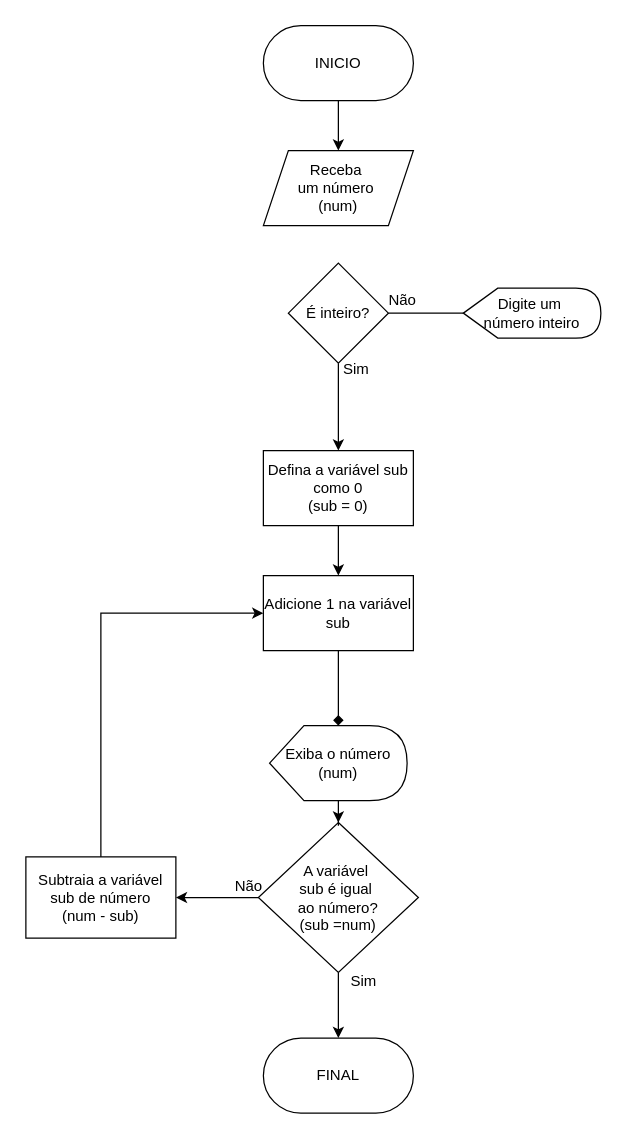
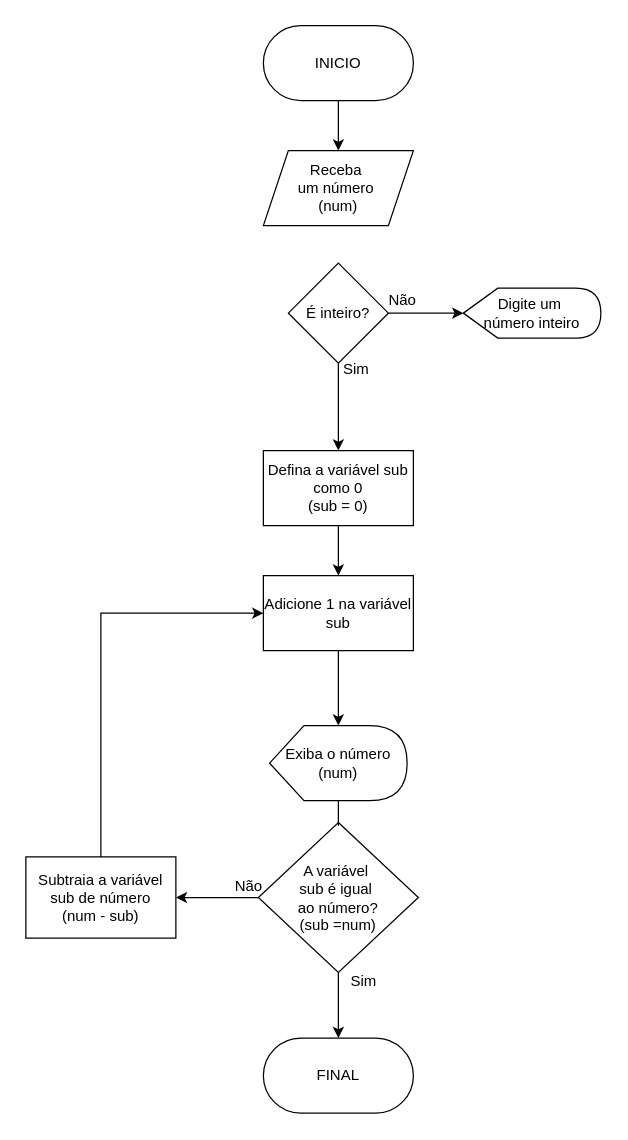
  <mxCell id="0" />
  <mxCell id="1" parent="0" />
  <mxCell id="2" style="edgeStyle=orthogonalEdgeStyle;rounded=0;orthogonalLoop=1;jettySize=auto;html=1;" edge="1" parent="1" source="3" target="8"><mxGeometry relative="1" as="geometry" /></mxCell>
  <mxCell id="3" value="INICIO" style="rounded=1;whiteSpace=wrap;html=1;arcSize=50;" vertex="1" parent="1"><mxGeometry x="210" y="20" width="120" height="60" as="geometry" /></mxCell>
  <mxCell id="4" value="FINAL" style="rounded=1;whiteSpace=wrap;html=1;arcSize=50;" vertex="1" parent="1"><mxGeometry x="210" y="830" width="120" height="60" as="geometry" /></mxCell>
- <mxCell id="5" style="edgeStyle=orthogonalEdgeStyle;rounded=0;orthogonalLoop=1;jettySize=auto;html=1;endArrow=none;" edge="1" parent="1" source="7" target="9"><mxGeometry relative="1" as="geometry" /></mxCell>
+ <mxCell id="5" style="edgeStyle=orthogonalEdgeStyle;rounded=0;orthogonalLoop=1;jettySize=auto;html=1;" edge="1" parent="1" source="7" target="9"><mxGeometry relative="1" as="geometry" /></mxCell>
  <mxCell id="6" style="edgeStyle=orthogonalEdgeStyle;rounded=0;orthogonalLoop=1;jettySize=auto;html=1;" edge="1" parent="1" source="7" target="24"><mxGeometry relative="1" as="geometry" /></mxCell>
  <mxCell id="7" value="É inteiro?" style="rhombus;whiteSpace=wrap;html=1;" vertex="1" parent="1"><mxGeometry x="230" y="210" width="80" height="80" as="geometry" /></mxCell>
  <mxCell id="8" value="Receba&amp;nbsp;&lt;div&gt;um número&amp;nbsp;&lt;/div&gt;&lt;div&gt;(num)&lt;/div&gt;" style="shape=parallelogram;perimeter=parallelogramPerimeter;whiteSpace=wrap;html=1;fixedSize=1;" vertex="1" parent="1"><mxGeometry x="210" y="120" width="120" height="60" as="geometry" /></mxCell>
  <mxCell id="9" value="Digite um&amp;nbsp;&lt;div&gt;número inteiro&lt;/div&gt;" style="shape=display;whiteSpace=wrap;html=1;" vertex="1" parent="1"><mxGeometry x="370" y="230" width="110" height="40" as="geometry" /></mxCell>
  <mxCell id="10" value="Sim" style="text;html=1;align=center;verticalAlign=middle;resizable=0;points=[];autosize=1;strokeColor=none;fillColor=none;" vertex="1" parent="1"><mxGeometry x="264" y="280" width="40" height="30" as="geometry" /></mxCell>
  <mxCell id="11" value="Não" style="text;html=1;align=center;verticalAlign=middle;resizable=0;points=[];autosize=1;strokeColor=none;fillColor=none;" vertex="1" parent="1"><mxGeometry x="296" y="225" width="50" height="30" as="geometry" /></mxCell>
- <mxCell id="12" style="edgeStyle=orthogonalEdgeStyle;rounded=0;orthogonalLoop=1;jettySize=auto;html=1;endArrow=diamond;" edge="1" parent="1" source="13" target="20"><mxGeometry relative="1" as="geometry" /></mxCell>
+ <mxCell id="12" style="edgeStyle=orthogonalEdgeStyle;rounded=0;orthogonalLoop=1;jettySize=auto;html=1;" edge="1" parent="1" source="13" target="20"><mxGeometry relative="1" as="geometry" /></mxCell>
  <mxCell id="13" value="Adicione 1 na variável sub" style="whiteSpace=wrap;html=1;" vertex="1" parent="1"><mxGeometry x="210" y="460" width="120" height="60" as="geometry" /></mxCell>
  <mxCell id="14" style="edgeStyle=orthogonalEdgeStyle;rounded=0;orthogonalLoop=1;jettySize=auto;html=1;entryX=0;entryY=0.5;entryDx=0;entryDy=0;" edge="1" parent="1" source="15" target="13"><mxGeometry relative="1" as="geometry"><Array as="points"><mxPoint x="80" y="490" /></Array></mxGeometry></mxCell>
  <mxCell id="15" value="Subtraia a variável sub de número&lt;div&gt;(num - sub)&lt;/div&gt;" style="whiteSpace=wrap;html=1;" vertex="1" parent="1"><mxGeometry x="20" y="685" width="120" height="65" as="geometry" /></mxCell>
  <mxCell id="16" style="edgeStyle=orthogonalEdgeStyle;rounded=0;orthogonalLoop=1;jettySize=auto;html=1;" edge="1" parent="1" source="18" target="4"><mxGeometry relative="1" as="geometry" /></mxCell>
  <mxCell id="17" style="edgeStyle=orthogonalEdgeStyle;rounded=0;orthogonalLoop=1;jettySize=auto;html=1;" edge="1" parent="1" source="18" target="15"><mxGeometry relative="1" as="geometry" /></mxCell>
  <mxCell id="18" value="A variável&amp;nbsp;&lt;div&gt;sub é igual&amp;nbsp;&lt;/div&gt;&lt;div&gt;ao número?&lt;/div&gt;&lt;div&gt;(sub =num)&lt;/div&gt;" style="rhombus;whiteSpace=wrap;html=1;" vertex="1" parent="1"><mxGeometry x="206" y="657.5" width="128" height="120" as="geometry" /></mxCell>
- <mxCell id="19" style="edgeStyle=orthogonalEdgeStyle;rounded=0;orthogonalLoop=1;jettySize=auto;html=1;" edge="1" parent="1" source="20" target="18"><mxGeometry relative="1" as="geometry" /></mxCell>
+ <mxCell id="19" style="edgeStyle=orthogonalEdgeStyle;rounded=0;orthogonalLoop=1;jettySize=auto;html=1;endArrow=none;" edge="1" parent="1" source="20" target="18"><mxGeometry relative="1" as="geometry" /></mxCell>
  <mxCell id="20" value="Exiba o número&lt;div&gt;(num)&lt;/div&gt;" style="shape=display;whiteSpace=wrap;html=1;" vertex="1" parent="1"><mxGeometry x="215" y="580" width="110" height="60" as="geometry" /></mxCell>
  <mxCell id="21" value="Sim" style="text;html=1;align=center;verticalAlign=middle;resizable=0;points=[];autosize=1;strokeColor=none;fillColor=none;" vertex="1" parent="1"><mxGeometry x="270" y="770" width="40" height="30" as="geometry" /></mxCell>
  <mxCell id="22" value="Não" style="text;html=1;align=center;verticalAlign=middle;resizable=0;points=[];autosize=1;strokeColor=none;fillColor=none;" vertex="1" parent="1"><mxGeometry x="173" y="694" width="50" height="30" as="geometry" /></mxCell>
  <mxCell id="23" style="edgeStyle=orthogonalEdgeStyle;rounded=0;orthogonalLoop=1;jettySize=auto;html=1;" edge="1" parent="1" source="24" target="13"><mxGeometry relative="1" as="geometry" /></mxCell>
  <mxCell id="24" value="Defina a variável sub como 0&lt;div&gt;(sub = 0)&lt;/div&gt;" style="whiteSpace=wrap;html=1;" vertex="1" parent="1"><mxGeometry x="210" y="360" width="120" height="60" as="geometry" /></mxCell>
